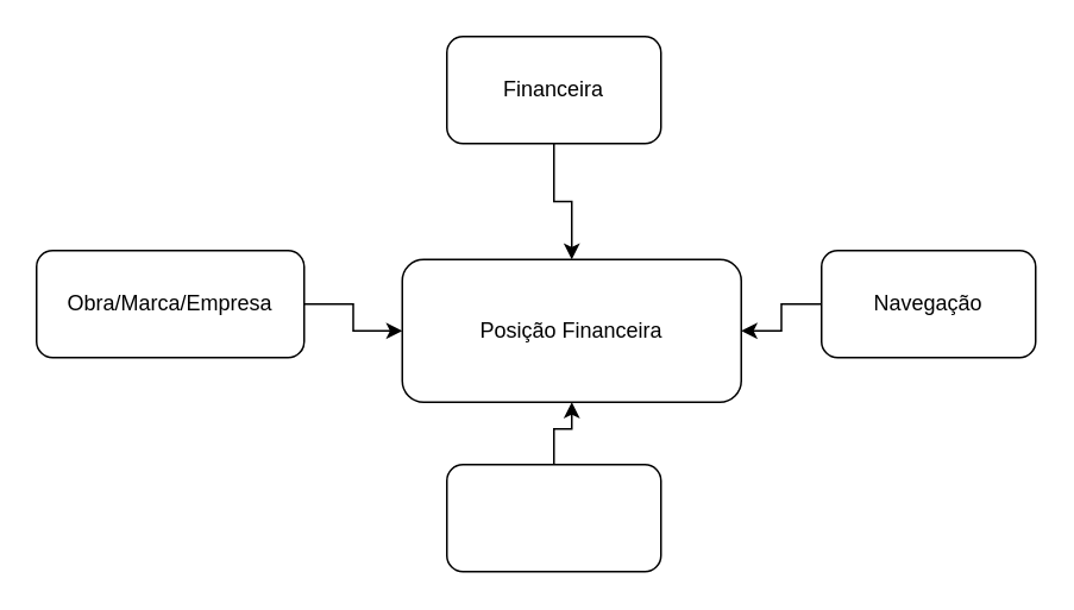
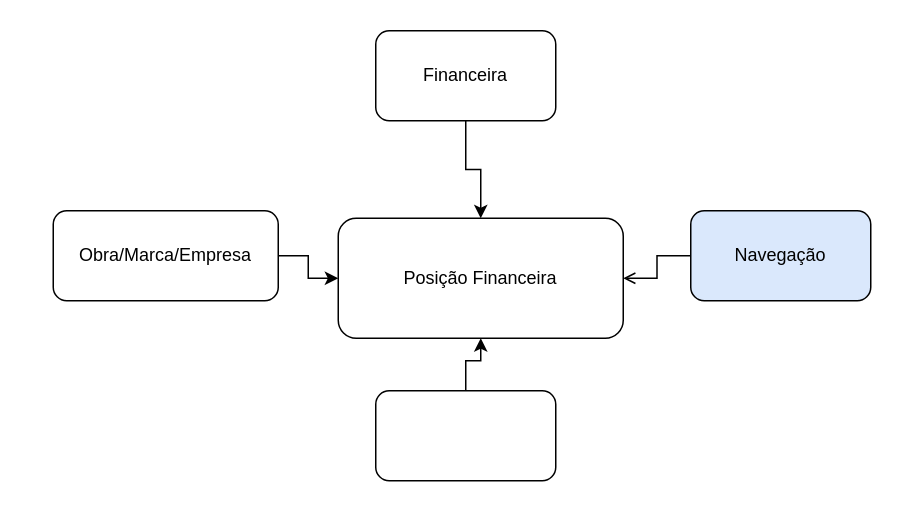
  <mxCell id="0" />
  <mxCell id="1" parent="0" />
  <mxCell id="2" value="Posição Financeira" style="rounded=1;whiteSpace=wrap;html=1;" vertex="1" parent="1"><mxGeometry x="225" y="145" width="190" height="80" as="geometry" /></mxCell>
  <mxCell id="3" style="edgeStyle=orthogonalEdgeStyle;rounded=0;orthogonalLoop=1;jettySize=auto;html=1;exitX=0.5;exitY=1;exitDx=0;exitDy=0;entryX=0.5;entryY=0;entryDx=0;entryDy=0;" edge="1" parent="1" source="4" target="2"><mxGeometry relative="1" as="geometry" /></mxCell>
  <mxCell id="4" value="Financeira" style="rounded=1;whiteSpace=wrap;html=1;" vertex="1" parent="1"><mxGeometry x="250" y="20" width="120" height="60" as="geometry" /></mxCell>
  <mxCell id="5" style="edgeStyle=orthogonalEdgeStyle;rounded=0;orthogonalLoop=1;jettySize=auto;html=1;exitX=1;exitY=0.5;exitDx=0;exitDy=0;entryX=0;entryY=0.5;entryDx=0;entryDy=0;" edge="1" parent="1" source="6" target="2"><mxGeometry relative="1" as="geometry" /></mxCell>
- <mxCell id="6" value="Obra/Marca/Empresa" style="rounded=1;whiteSpace=wrap;html=1;" vertex="1" parent="1"><mxGeometry x="20" y="140" width="150" height="60" as="geometry" /></mxCell>
- <mxCell id="7" style="edgeStyle=orthogonalEdgeStyle;rounded=0;orthogonalLoop=1;jettySize=auto;html=1;exitX=0;exitY=0.5;exitDx=0;exitDy=0;entryX=1;entryY=0.5;entryDx=0;entryDy=0;" edge="1" parent="1" source="8" target="2"><mxGeometry relative="1" as="geometry" /></mxCell>
- <mxCell id="8" value="Navegação" style="rounded=1;whiteSpace=wrap;html=1;" vertex="1" parent="1"><mxGeometry x="460" y="140" width="120" height="60" as="geometry" /></mxCell>
+ <mxCell id="6" value="Obra/Marca/Empresa" style="rounded=1;whiteSpace=wrap;html=1;" vertex="1" parent="1"><mxGeometry x="35" y="140" width="150" height="60" as="geometry" /></mxCell>
+ <mxCell id="7" style="edgeStyle=orthogonalEdgeStyle;rounded=0;orthogonalLoop=1;jettySize=auto;html=1;exitX=0;exitY=0.5;exitDx=0;exitDy=0;entryX=1;entryY=0.5;entryDx=0;entryDy=0;endArrow=open;" edge="1" parent="1" source="8" target="2"><mxGeometry relative="1" as="geometry" /></mxCell>
+ <mxCell id="8" value="Navegação" style="rounded=1;whiteSpace=wrap;html=1;fillColor=#dae8fc;" vertex="1" parent="1"><mxGeometry x="460" y="140" width="120" height="60" as="geometry" /></mxCell>
  <mxCell id="9" style="edgeStyle=orthogonalEdgeStyle;rounded=0;orthogonalLoop=1;jettySize=auto;html=1;exitX=0.5;exitY=0;exitDx=0;exitDy=0;" edge="1" parent="1" source="10" target="2"><mxGeometry relative="1" as="geometry" /></mxCell>
  <mxCell id="10" value="" style="rounded=1;whiteSpace=wrap;html=1;" vertex="1" parent="1"><mxGeometry x="250" y="260" width="120" height="60" as="geometry" /></mxCell>
